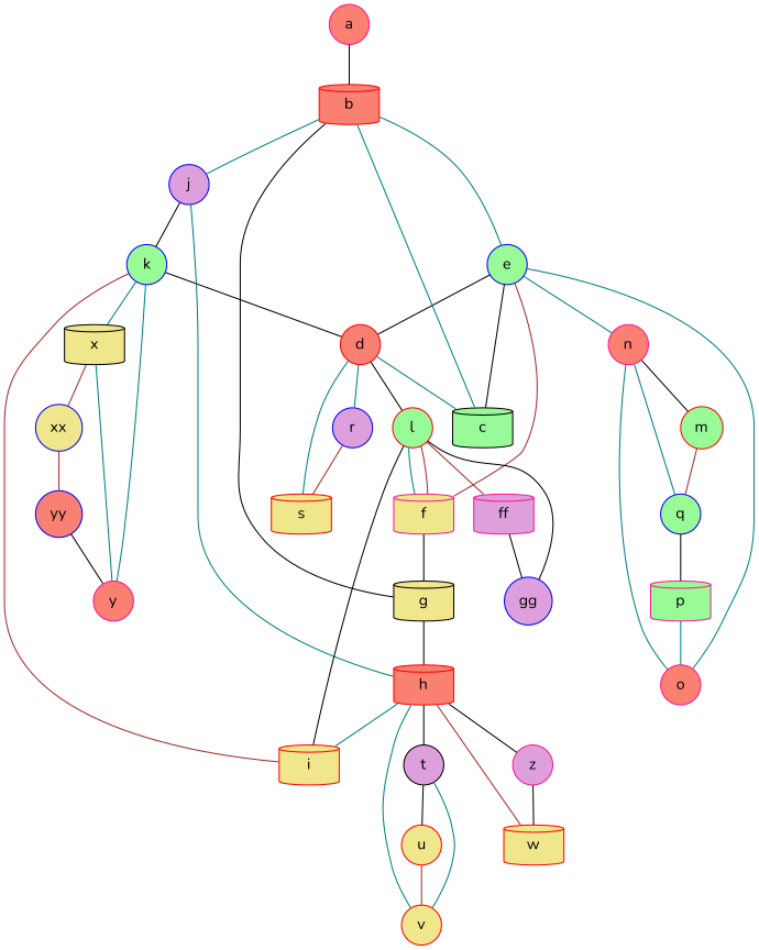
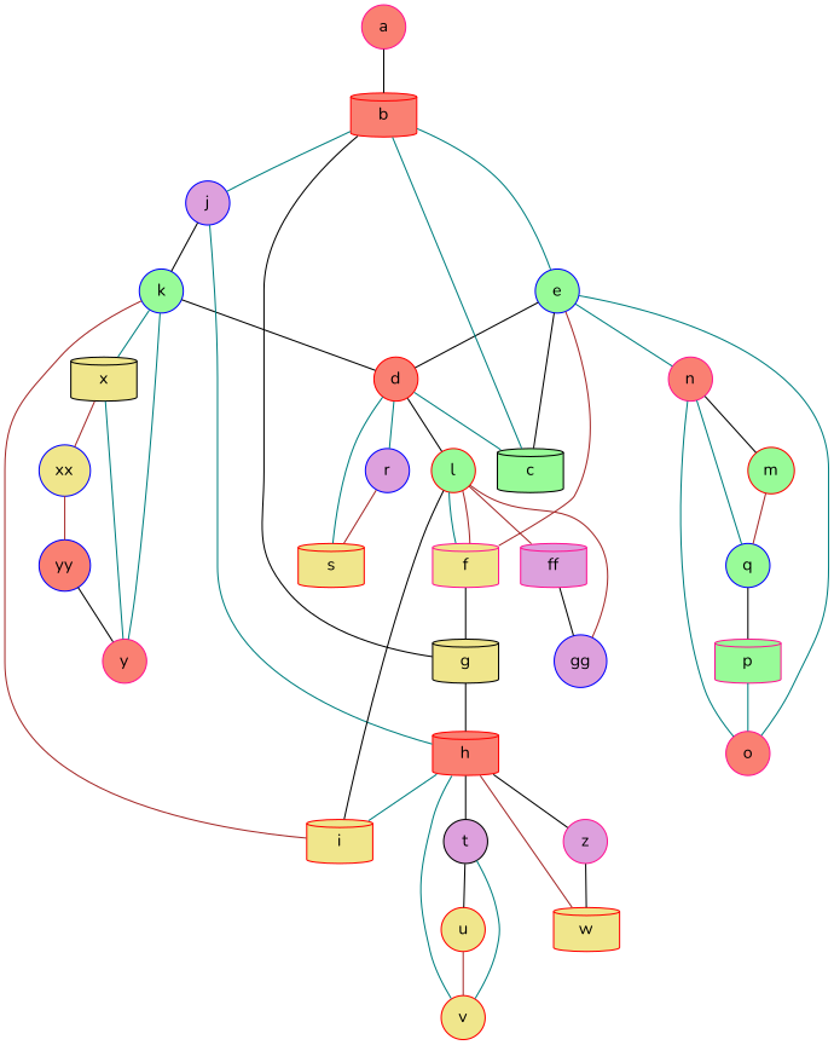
  graph {
    fontname=Nunito
    node [color=red fillcolor=khaki fontname=Nunito shape=circle style=filled]
    edge [color=black fontname=Nunito]
    a [color=deeppink fillcolor=salmon]
    b [fillcolor=salmon shape=cylinder]
    j [color=blue fillcolor=plum]
    e [color=blue fillcolor=palegreen]
    g [color=black shape=cylinder]
    k [color=blue fillcolor=palegreen]
    d [fillcolor=salmon]
    c [color=black fillcolor=palegreen shape=cylinder]
    f [color=deeppink shape=cylinder]
    n [color=deeppink fillcolor=salmon]
    h [fillcolor=salmon shape=cylinder]
    x [color=black shape=cylinder]
    l [fillcolor=palegreen]
    r [color=blue fillcolor=plum]
    xx [color=blue]
    y [color=deeppink fillcolor=salmon]
    ff [color=deeppink fillcolor=plum shape=cylinder]
    s [shape=cylinder]
    m [fillcolor=palegreen]
    o [color=deeppink fillcolor=salmon]
    i [shape=cylinder]
    t [color=black fillcolor=plum]
    z [color=deeppink fillcolor=plum]
    u
    w [shape=cylinder]
    gg [color=blue fillcolor=plum]
    yy [color=blue fillcolor=salmon]
    q [color=blue fillcolor=palegreen]
    p [color=deeppink fillcolor=palegreen shape=cylinder]
    v
    a -- b
    b -- j [color=teal]
    b -- e [color=teal]
    b -- g
    j -- k
    e -- d
    e -- c
    e -- f [color=brown]
    e -- n [color=teal]
    g -- h
    k -- d
    k -- x [color=teal]
    d -- c [color=teal]
    d -- l
    d -- r [color=teal]
    c -- b [color=teal]
    f -- g
    n -- m
    n -- o [color=teal]
    h -- j [color=teal]
    h -- i [color=teal]
    h -- t
    h -- z
    x -- xx [color=brown]
    x -- y [color=teal]
    l -- f [color=teal]
    l -- f [color=brown]
    l -- ff [color=brown]
    r -- s [color=brown]
    xx -- yy [color=brown]
    y -- k [color=teal]
    ff -- gg
    s -- d [color=teal]
    m -- q [color=brown]
    o -- e [color=teal]
    i -- k [color=brown]
    i -- l
    t -- u
    z -- w
    u -- v [color=brown]
    w -- h [color=brown]
-   gg -- l
+   gg -- l [color=brown]
    yy -- y
    q -- n [color=teal]
    q -- p
    p -- o [color=teal]
    v -- h [color=teal]
    v -- t [color=teal]
  }
